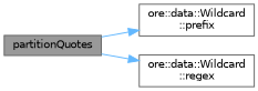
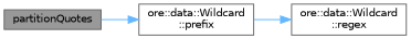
  digraph {
    rankdir=LR
    node [color=grey40 fillcolor=white fontname=Helvetica fontsize=10 shape=box style=filled]
    edge [color=steelblue1 fontname=Helvetica fontsize=10 labelfontname=Helvetica labelfontsize=10 style=solid]
    n1 [color=gray40 fillcolor=grey60 fontcolor=black height=0.2 label=partitionQuotes width=0.4]
    n2 [height=0.2 label="ore::data::Wildcard\l::prefix" width=0.4]
    n3 [height=0.2 label="ore::data::Wildcard\l::regex" width=0.4]
    n1 -> n2
-   n1 -> n3
+   n2 -> n3
  }
